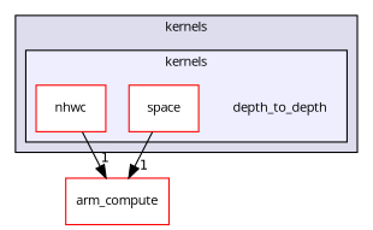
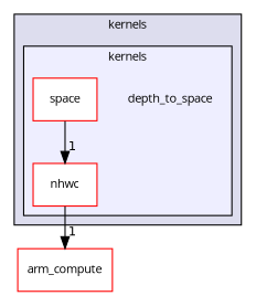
  digraph {
    compound=true
    fontname="Open Sans"
    node [fontname="Open Sans" fontsize=10 shape=box color=red fillcolor=white style=filled]
    edge [fontname="Open Sans" headlabel=1 labeldistance=1.5 labelfontname=Helvetica labelfontsize=10]
-   n1 [label=depth_to_depth shape=plaintext color="" fillcolor="" style=""]
+   n1 [label=depth_to_space shape=plaintext color="" fillcolor="" style=""]
    n2 [label=space]
    n3 [label=nhwc]
    n4 [label=arm_compute]
    subgraph cluster_1 {
      bgcolor="#ddddee"
      fontsize=10
      label=kernels
      pencolor=black
      subgraph cluster_2 {
        bgcolor="#eeeeff"
        fontsize=10
        label=kernels
        pencolor=black
        n1
        n2
        n3
      }
    }
-   n2 -> n4
+   n2 -> n3
    n3 -> n4
  }
